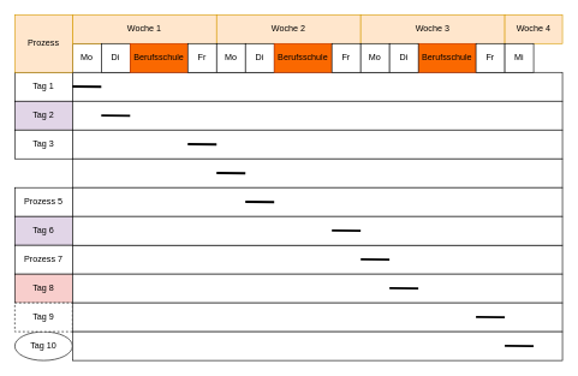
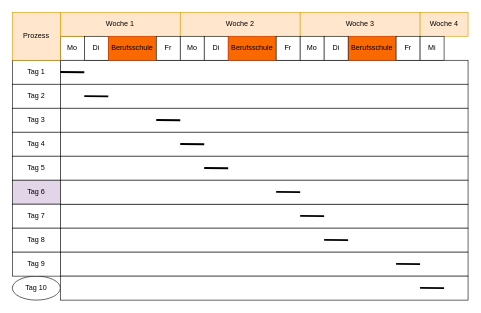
  <mxCell id="0" />
  <mxCell id="1" parent="0" />
  <mxCell id="2" value="Tag 1" style="rounded=0;whiteSpace=wrap;html=1;" vertex="1" parent="1"><mxGeometry x="20" y="100" width="80" height="40" as="geometry" /></mxCell>
- <mxCell id="3" value="Tag 2" style="rounded=0;whiteSpace=wrap;html=1;fillColor=#e1d5e7;" vertex="1" parent="1"><mxGeometry x="20" y="140" width="80" height="40" as="geometry" /></mxCell>
+ <mxCell id="3" value="Tag 2" style="rounded=0;whiteSpace=wrap;html=1;" vertex="1" parent="1"><mxGeometry x="20" y="140" width="80" height="40" as="geometry" /></mxCell>
  <mxCell id="4" value="Tag 3" style="rounded=0;whiteSpace=wrap;html=1;" vertex="1" parent="1"><mxGeometry x="20" y="180" width="80" height="40" as="geometry" /></mxCell>
- <mxCell id="6" value="Prozess 5" style="rounded=0;whiteSpace=wrap;html=1;" vertex="1" parent="1"><mxGeometry x="20" y="260" width="80" height="40" as="geometry" /></mxCell>
+ <mxCell id="5" value="Tag 4" style="rounded=0;whiteSpace=wrap;html=1;" vertex="1" parent="1"><mxGeometry x="20" y="220" width="80" height="40" as="geometry" /></mxCell>
+ <mxCell id="6" value="Tag 5" style="rounded=0;whiteSpace=wrap;html=1;" vertex="1" parent="1"><mxGeometry x="20" y="260" width="80" height="40" as="geometry" /></mxCell>
  <mxCell id="7" value="Tag 6" style="rounded=0;whiteSpace=wrap;html=1;fillColor=#e1d5e7;" vertex="1" parent="1"><mxGeometry x="20" y="300" width="80" height="40" as="geometry" /></mxCell>
- <mxCell id="8" value="Prozess 7" style="rounded=0;whiteSpace=wrap;html=1;" vertex="1" parent="1"><mxGeometry x="20" y="340" width="80" height="40" as="geometry" /></mxCell>
- <mxCell id="9" value="Tag 8" style="rounded=0;whiteSpace=wrap;html=1;fillColor=#f8cecc;" vertex="1" parent="1"><mxGeometry x="20" y="380" width="80" height="40" as="geometry" /></mxCell>
+ <mxCell id="8" value="Tag 7" style="rounded=0;whiteSpace=wrap;html=1;" vertex="1" parent="1"><mxGeometry x="20" y="340" width="80" height="40" as="geometry" /></mxCell>
+ <mxCell id="9" value="Tag 8" style="rounded=0;whiteSpace=wrap;html=1;" vertex="1" parent="1"><mxGeometry x="20" y="380" width="80" height="40" as="geometry" /></mxCell>
  <mxCell id="10" value="Tag 10" style="ellipse;whiteSpace=wrap;html=1;" vertex="1" parent="1"><mxGeometry x="20" y="460" width="80" height="40" as="geometry" /></mxCell>
- <mxCell id="11" value="Tag 9" style="rounded=0;whiteSpace=wrap;html=1;dashed=1;" vertex="1" parent="1"><mxGeometry x="20" y="420" width="80" height="40" as="geometry" /></mxCell>
+ <mxCell id="11" value="Tag 9" style="rounded=0;whiteSpace=wrap;html=1;" vertex="1" parent="1"><mxGeometry x="20" y="420" width="80" height="40" as="geometry" /></mxCell>
  <mxCell id="12" value="Mo" style="rounded=0;whiteSpace=wrap;html=1;" vertex="1" parent="1"><mxGeometry x="100" y="60" width="40" height="40" as="geometry" /></mxCell>
  <mxCell id="13" value="" style="rounded=0;whiteSpace=wrap;html=1;" vertex="1" parent="1"><mxGeometry x="100" y="100" width="680" height="40" as="geometry" /></mxCell>
  <mxCell id="14" value="" style="rounded=0;whiteSpace=wrap;html=1;" vertex="1" parent="1"><mxGeometry x="100" y="140" width="680" height="40" as="geometry" /></mxCell>
  <mxCell id="15" value="" style="rounded=0;whiteSpace=wrap;html=1;" vertex="1" parent="1"><mxGeometry x="100" y="180" width="680" height="40" as="geometry" /></mxCell>
  <mxCell id="16" value="" style="rounded=0;whiteSpace=wrap;html=1;" vertex="1" parent="1"><mxGeometry x="100" y="340" width="680" height="40" as="geometry" /></mxCell>
  <mxCell id="17" value="" style="rounded=0;whiteSpace=wrap;html=1;" vertex="1" parent="1"><mxGeometry x="100" y="220" width="680" height="40" as="geometry" /></mxCell>
  <mxCell id="18" value="" style="rounded=0;whiteSpace=wrap;html=1;" vertex="1" parent="1"><mxGeometry x="100" y="260" width="680" height="40" as="geometry" /></mxCell>
  <mxCell id="19" value="" style="rounded=0;whiteSpace=wrap;html=1;" vertex="1" parent="1"><mxGeometry x="100" y="300" width="680" height="40" as="geometry" /></mxCell>
  <mxCell id="20" value="" style="rounded=0;whiteSpace=wrap;html=1;" vertex="1" parent="1"><mxGeometry x="100" y="380" width="680" height="40" as="geometry" /></mxCell>
  <mxCell id="21" value="" style="rounded=0;whiteSpace=wrap;html=1;" vertex="1" parent="1"><mxGeometry x="100" y="420" width="680" height="40" as="geometry" /></mxCell>
  <mxCell id="22" value="" style="rounded=0;whiteSpace=wrap;html=1;" vertex="1" parent="1"><mxGeometry x="100" y="460" width="680" height="40" as="geometry" /></mxCell>
  <mxCell id="23" value="" style="endArrow=none;html=1;rounded=0;jumpSize=8;strokeWidth=3;" edge="1" parent="1"><mxGeometry width="50" height="50" relative="1" as="geometry"><mxPoint x="100" y="119.58" as="sourcePoint" /><mxPoint x="140" y="120" as="targetPoint" /></mxGeometry></mxCell>
  <mxCell id="24" value="" style="endArrow=none;html=1;rounded=0;jumpSize=8;strokeWidth=3;" edge="1" parent="1"><mxGeometry width="50" height="50" relative="1" as="geometry"><mxPoint x="140" y="159.79" as="sourcePoint" /><mxPoint x="180" y="160.21" as="targetPoint" /></mxGeometry></mxCell>
  <mxCell id="25" value="Woche 1" style="rounded=0;whiteSpace=wrap;html=1;fillColor=#ffe6cc;strokeColor=#d79b00;" vertex="1" parent="1"><mxGeometry x="100" y="20" width="200" height="40" as="geometry" /></mxCell>
  <mxCell id="26" value="Woche 2" style="rounded=0;whiteSpace=wrap;html=1;fillColor=#ffe6cc;strokeColor=#d79b00;" vertex="1" parent="1"><mxGeometry x="300" y="20" width="200" height="40" as="geometry" /></mxCell>
  <mxCell id="27" value="Woche 3" style="rounded=0;whiteSpace=wrap;html=1;fillColor=#ffe6cc;strokeColor=#d79b00;" vertex="1" parent="1"><mxGeometry x="500" y="20" width="200" height="40" as="geometry" /></mxCell>
  <mxCell id="28" value="Di" style="rounded=0;whiteSpace=wrap;html=1;" vertex="1" parent="1"><mxGeometry x="140" y="60" width="40" height="40" as="geometry" /></mxCell>
  <mxCell id="29" value="Berufsschule" style="rounded=0;whiteSpace=wrap;html=1;fillColor=#fa6800;fontColor=#000000;strokeColor=#C73500;" vertex="1" parent="1"><mxGeometry x="180" y="60" width="80" height="40" as="geometry" /></mxCell>
  <mxCell id="30" value="Fr" style="rounded=0;whiteSpace=wrap;html=1;" vertex="1" parent="1"><mxGeometry x="260" y="60" width="40" height="40" as="geometry" /></mxCell>
  <mxCell id="31" value="Mo" style="rounded=0;whiteSpace=wrap;html=1;" vertex="1" parent="1"><mxGeometry x="300" y="60" width="40" height="40" as="geometry" /></mxCell>
  <mxCell id="32" value="Di" style="rounded=0;whiteSpace=wrap;html=1;" vertex="1" parent="1"><mxGeometry x="340" y="60" width="40" height="40" as="geometry" /></mxCell>
  <mxCell id="33" value="Berufsschule" style="rounded=0;whiteSpace=wrap;html=1;fillColor=#fa6800;fontColor=#000000;strokeColor=#C73500;" vertex="1" parent="1"><mxGeometry x="380" y="60" width="80" height="40" as="geometry" /></mxCell>
  <mxCell id="34" value="Fr" style="rounded=0;whiteSpace=wrap;html=1;" vertex="1" parent="1"><mxGeometry x="460" y="60" width="40" height="40" as="geometry" /></mxCell>
  <mxCell id="35" value="Berufsschule" style="rounded=0;whiteSpace=wrap;html=1;fillColor=#fa6800;fontColor=#000000;strokeColor=#C73500;" vertex="1" parent="1"><mxGeometry x="580" y="60" width="80" height="40" as="geometry" /></mxCell>
  <mxCell id="36" value="Mo" style="rounded=0;whiteSpace=wrap;html=1;" vertex="1" parent="1"><mxGeometry x="500" y="60" width="40" height="40" as="geometry" /></mxCell>
  <mxCell id="37" value="Di" style="rounded=0;whiteSpace=wrap;html=1;" vertex="1" parent="1"><mxGeometry x="540" y="60" width="40" height="40" as="geometry" /></mxCell>
  <mxCell id="38" value="Fr" style="rounded=0;whiteSpace=wrap;html=1;" vertex="1" parent="1"><mxGeometry x="660" y="60" width="40" height="40" as="geometry" /></mxCell>
  <mxCell id="39" value="" style="endArrow=none;html=1;rounded=0;jumpSize=8;strokeWidth=3;" edge="1" parent="1"><mxGeometry width="50" height="50" relative="1" as="geometry"><mxPoint x="260" y="199.66" as="sourcePoint" /><mxPoint x="300" y="200.08" as="targetPoint" /></mxGeometry></mxCell>
  <mxCell id="40" value="" style="endArrow=none;html=1;rounded=0;jumpSize=8;strokeWidth=3;" edge="1" parent="1"><mxGeometry width="50" height="50" relative="1" as="geometry"><mxPoint x="300" y="239.66" as="sourcePoint" /><mxPoint x="340" y="240.08" as="targetPoint" /></mxGeometry></mxCell>
  <mxCell id="41" value="" style="endArrow=none;html=1;rounded=0;jumpSize=8;strokeWidth=3;" edge="1" parent="1"><mxGeometry width="50" height="50" relative="1" as="geometry"><mxPoint x="340" y="279.66" as="sourcePoint" /><mxPoint x="380" y="280.08" as="targetPoint" /></mxGeometry></mxCell>
  <mxCell id="42" value="" style="endArrow=none;html=1;rounded=0;jumpSize=8;strokeWidth=3;" edge="1" parent="1"><mxGeometry width="50" height="50" relative="1" as="geometry"><mxPoint x="460" y="319.66" as="sourcePoint" /><mxPoint x="500" y="320.08" as="targetPoint" /></mxGeometry></mxCell>
  <mxCell id="43" value="" style="endArrow=none;html=1;rounded=0;jumpSize=8;strokeWidth=3;" edge="1" parent="1"><mxGeometry width="50" height="50" relative="1" as="geometry"><mxPoint x="500" y="359.66" as="sourcePoint" /><mxPoint x="540" y="360.08" as="targetPoint" /></mxGeometry></mxCell>
  <mxCell id="44" value="" style="endArrow=none;html=1;rounded=0;jumpSize=8;strokeWidth=3;" edge="1" parent="1"><mxGeometry width="50" height="50" relative="1" as="geometry"><mxPoint x="540" y="399.66" as="sourcePoint" /><mxPoint x="580" y="400.08" as="targetPoint" /></mxGeometry></mxCell>
  <mxCell id="45" value="" style="endArrow=none;html=1;rounded=0;jumpSize=8;strokeWidth=3;" edge="1" parent="1"><mxGeometry width="50" height="50" relative="1" as="geometry"><mxPoint x="660" y="439.58" as="sourcePoint" /><mxPoint x="700" y="440" as="targetPoint" /></mxGeometry></mxCell>
  <mxCell id="46" value="Woche 4" style="rounded=0;whiteSpace=wrap;html=1;fillColor=#ffe6cc;strokeColor=#d79b00;" vertex="1" parent="1"><mxGeometry x="700" y="20" width="80" height="40" as="geometry" /></mxCell>
  <mxCell id="47" value="Mi" style="rounded=0;whiteSpace=wrap;html=1;" vertex="1" parent="1"><mxGeometry x="700" y="60" width="40" height="40" as="geometry" /></mxCell>
  <mxCell id="48" value="" style="endArrow=none;html=1;rounded=0;jumpSize=8;strokeWidth=3;" edge="1" parent="1"><mxGeometry width="50" height="50" relative="1" as="geometry"><mxPoint x="700" y="479.58" as="sourcePoint" /><mxPoint x="740" y="480" as="targetPoint" /></mxGeometry></mxCell>
  <mxCell id="49" value="Prozess" style="whiteSpace=wrap;html=1;aspect=fixed;rounded=0;strokeColor=#d79b00;align=center;verticalAlign=middle;fontFamily=Helvetica;fontSize=12;fillColor=#ffe6cc;" vertex="1" parent="1"><mxGeometry x="20" y="20" width="80" height="80" as="geometry" /></mxCell>
